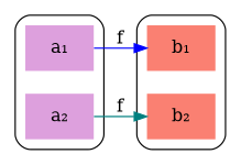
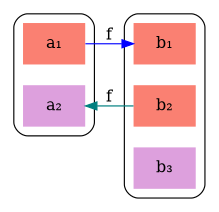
  digraph {
    rankdir=LR
    node [fillcolor=salmon shape=plaintext style=filled]
-   n1 [fillcolor=plum label="a₁"]
+   n1 [label="a₁"]
    n2 [fillcolor=plum label="a₂"]
    n3 [label="b₂"]
    n4 [label="b₁"]
+   n5 [fillcolor=plum label="b₃"]
    subgraph cluster_1 {
      style=rounded
      n1
      n2
    }
    subgraph cluster_2 {
      style=rounded
      n3
      n4
+     n5
    }
    n1 -> n4 [color=blue label=f]
-   n2 -> n3 [color=teal label=f]
+   n3 -> n2 [color=teal label=f]
  }
